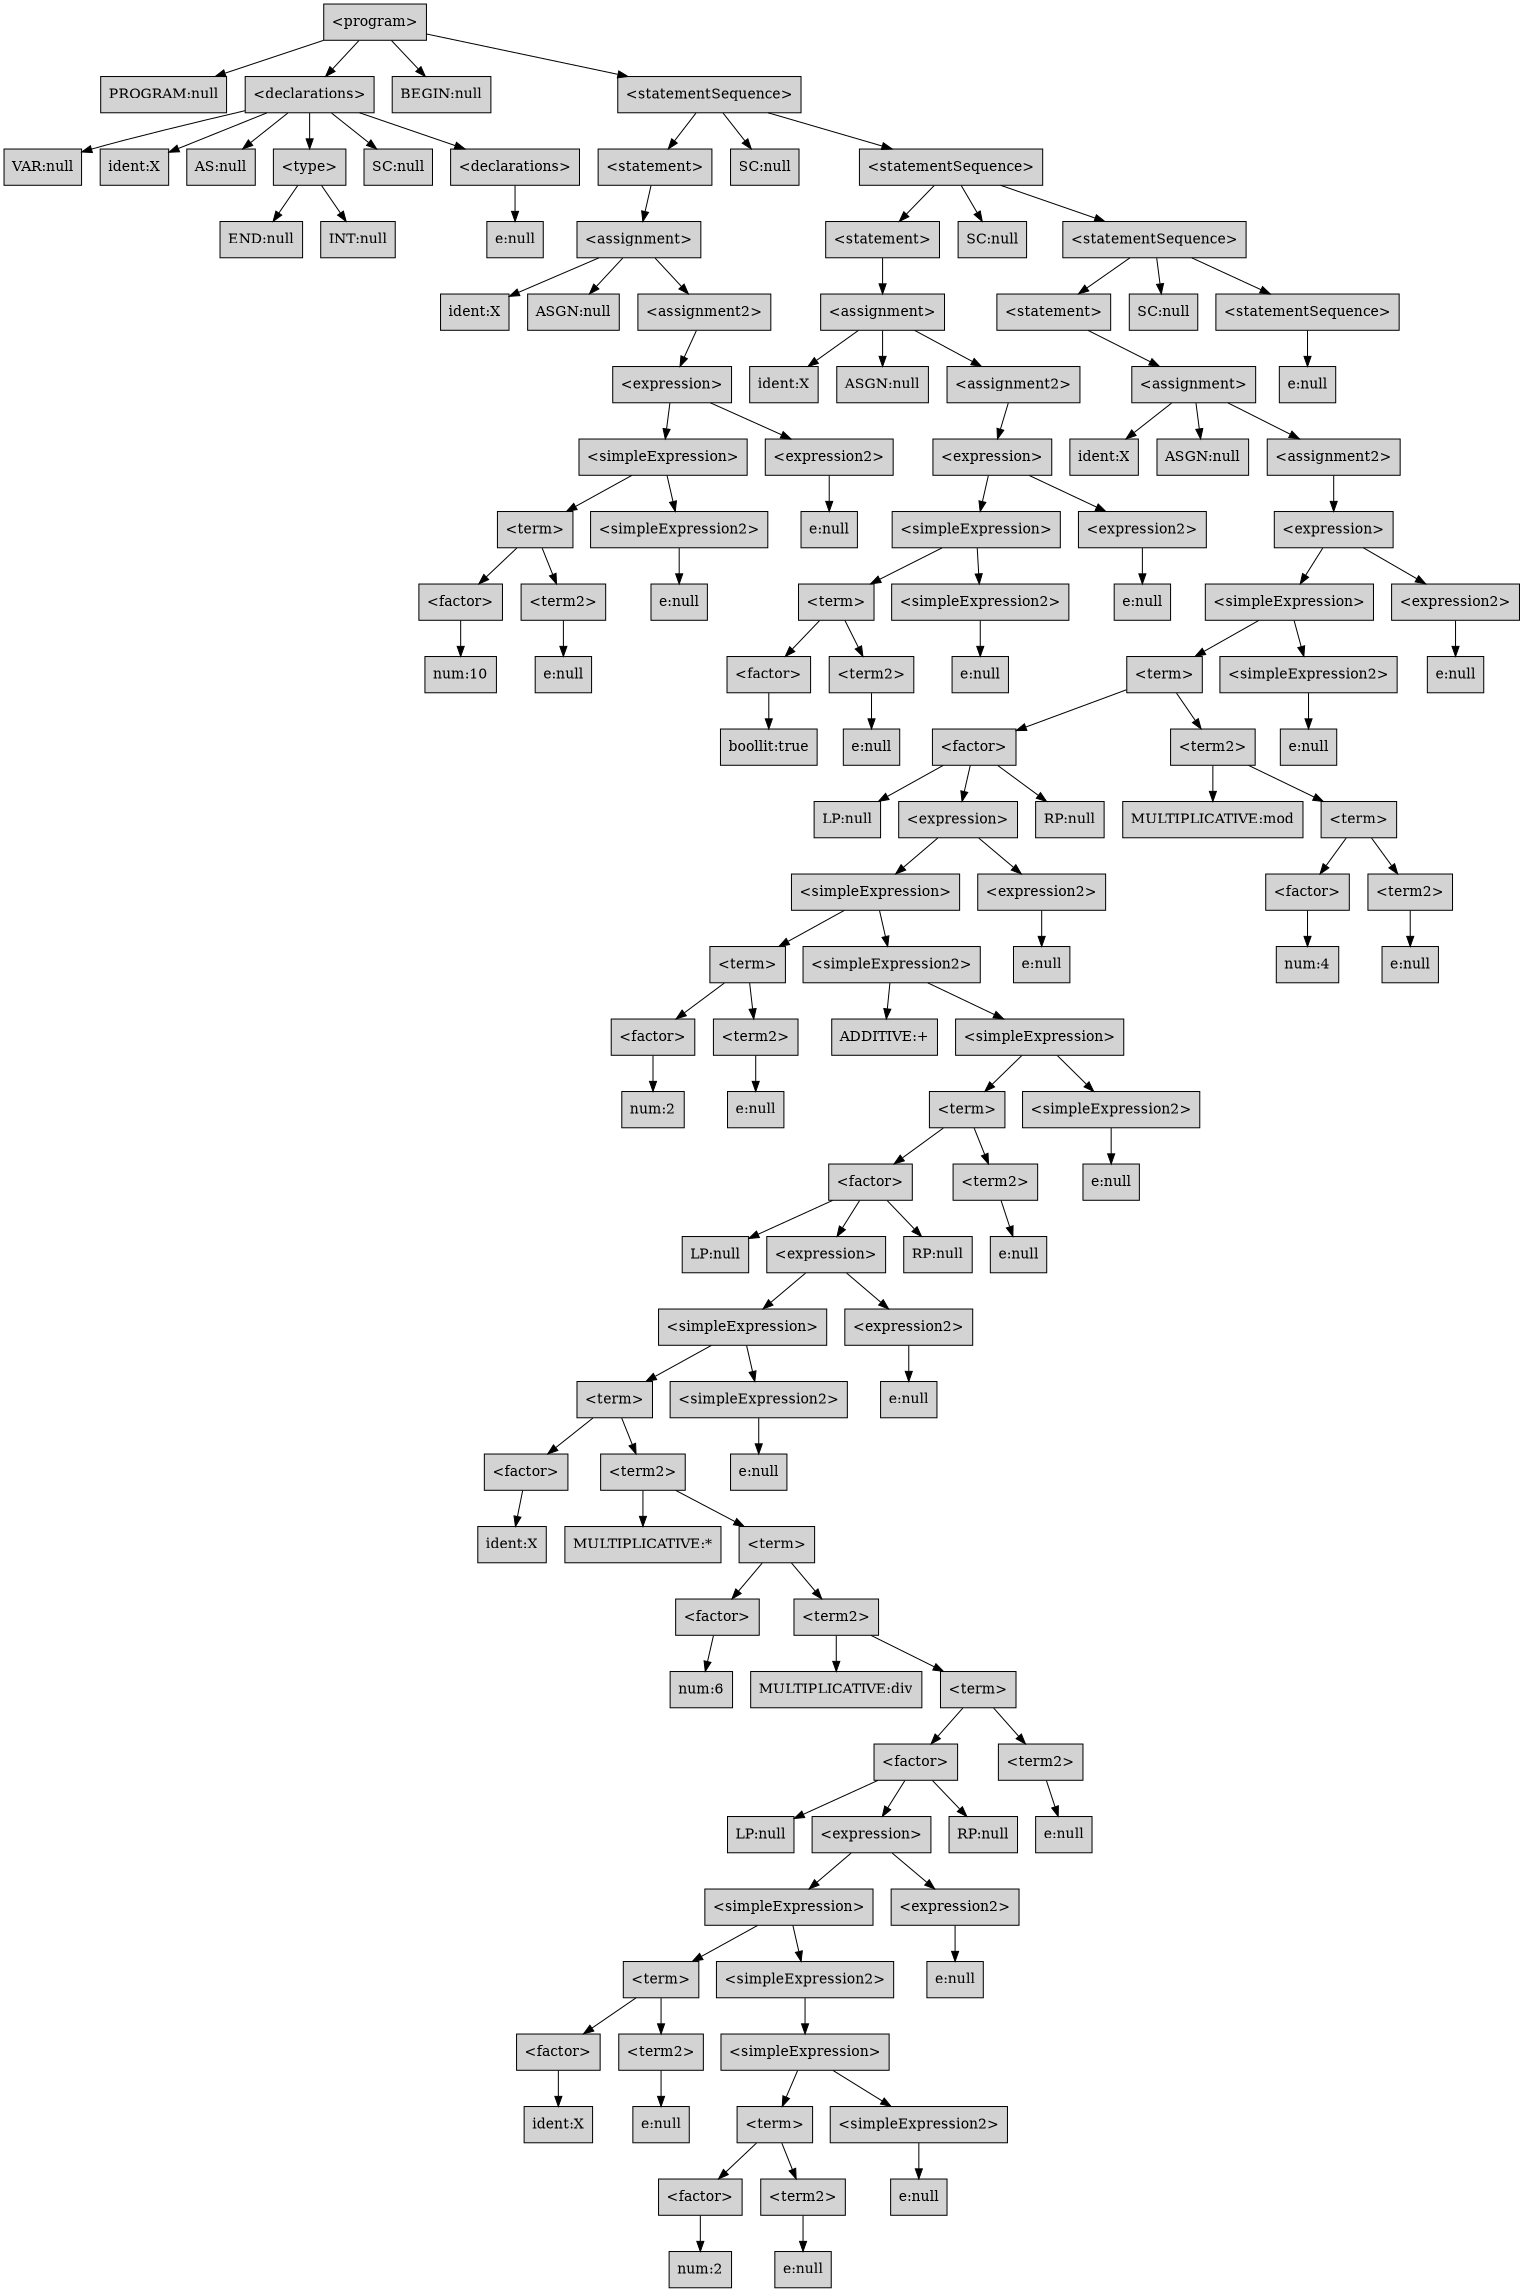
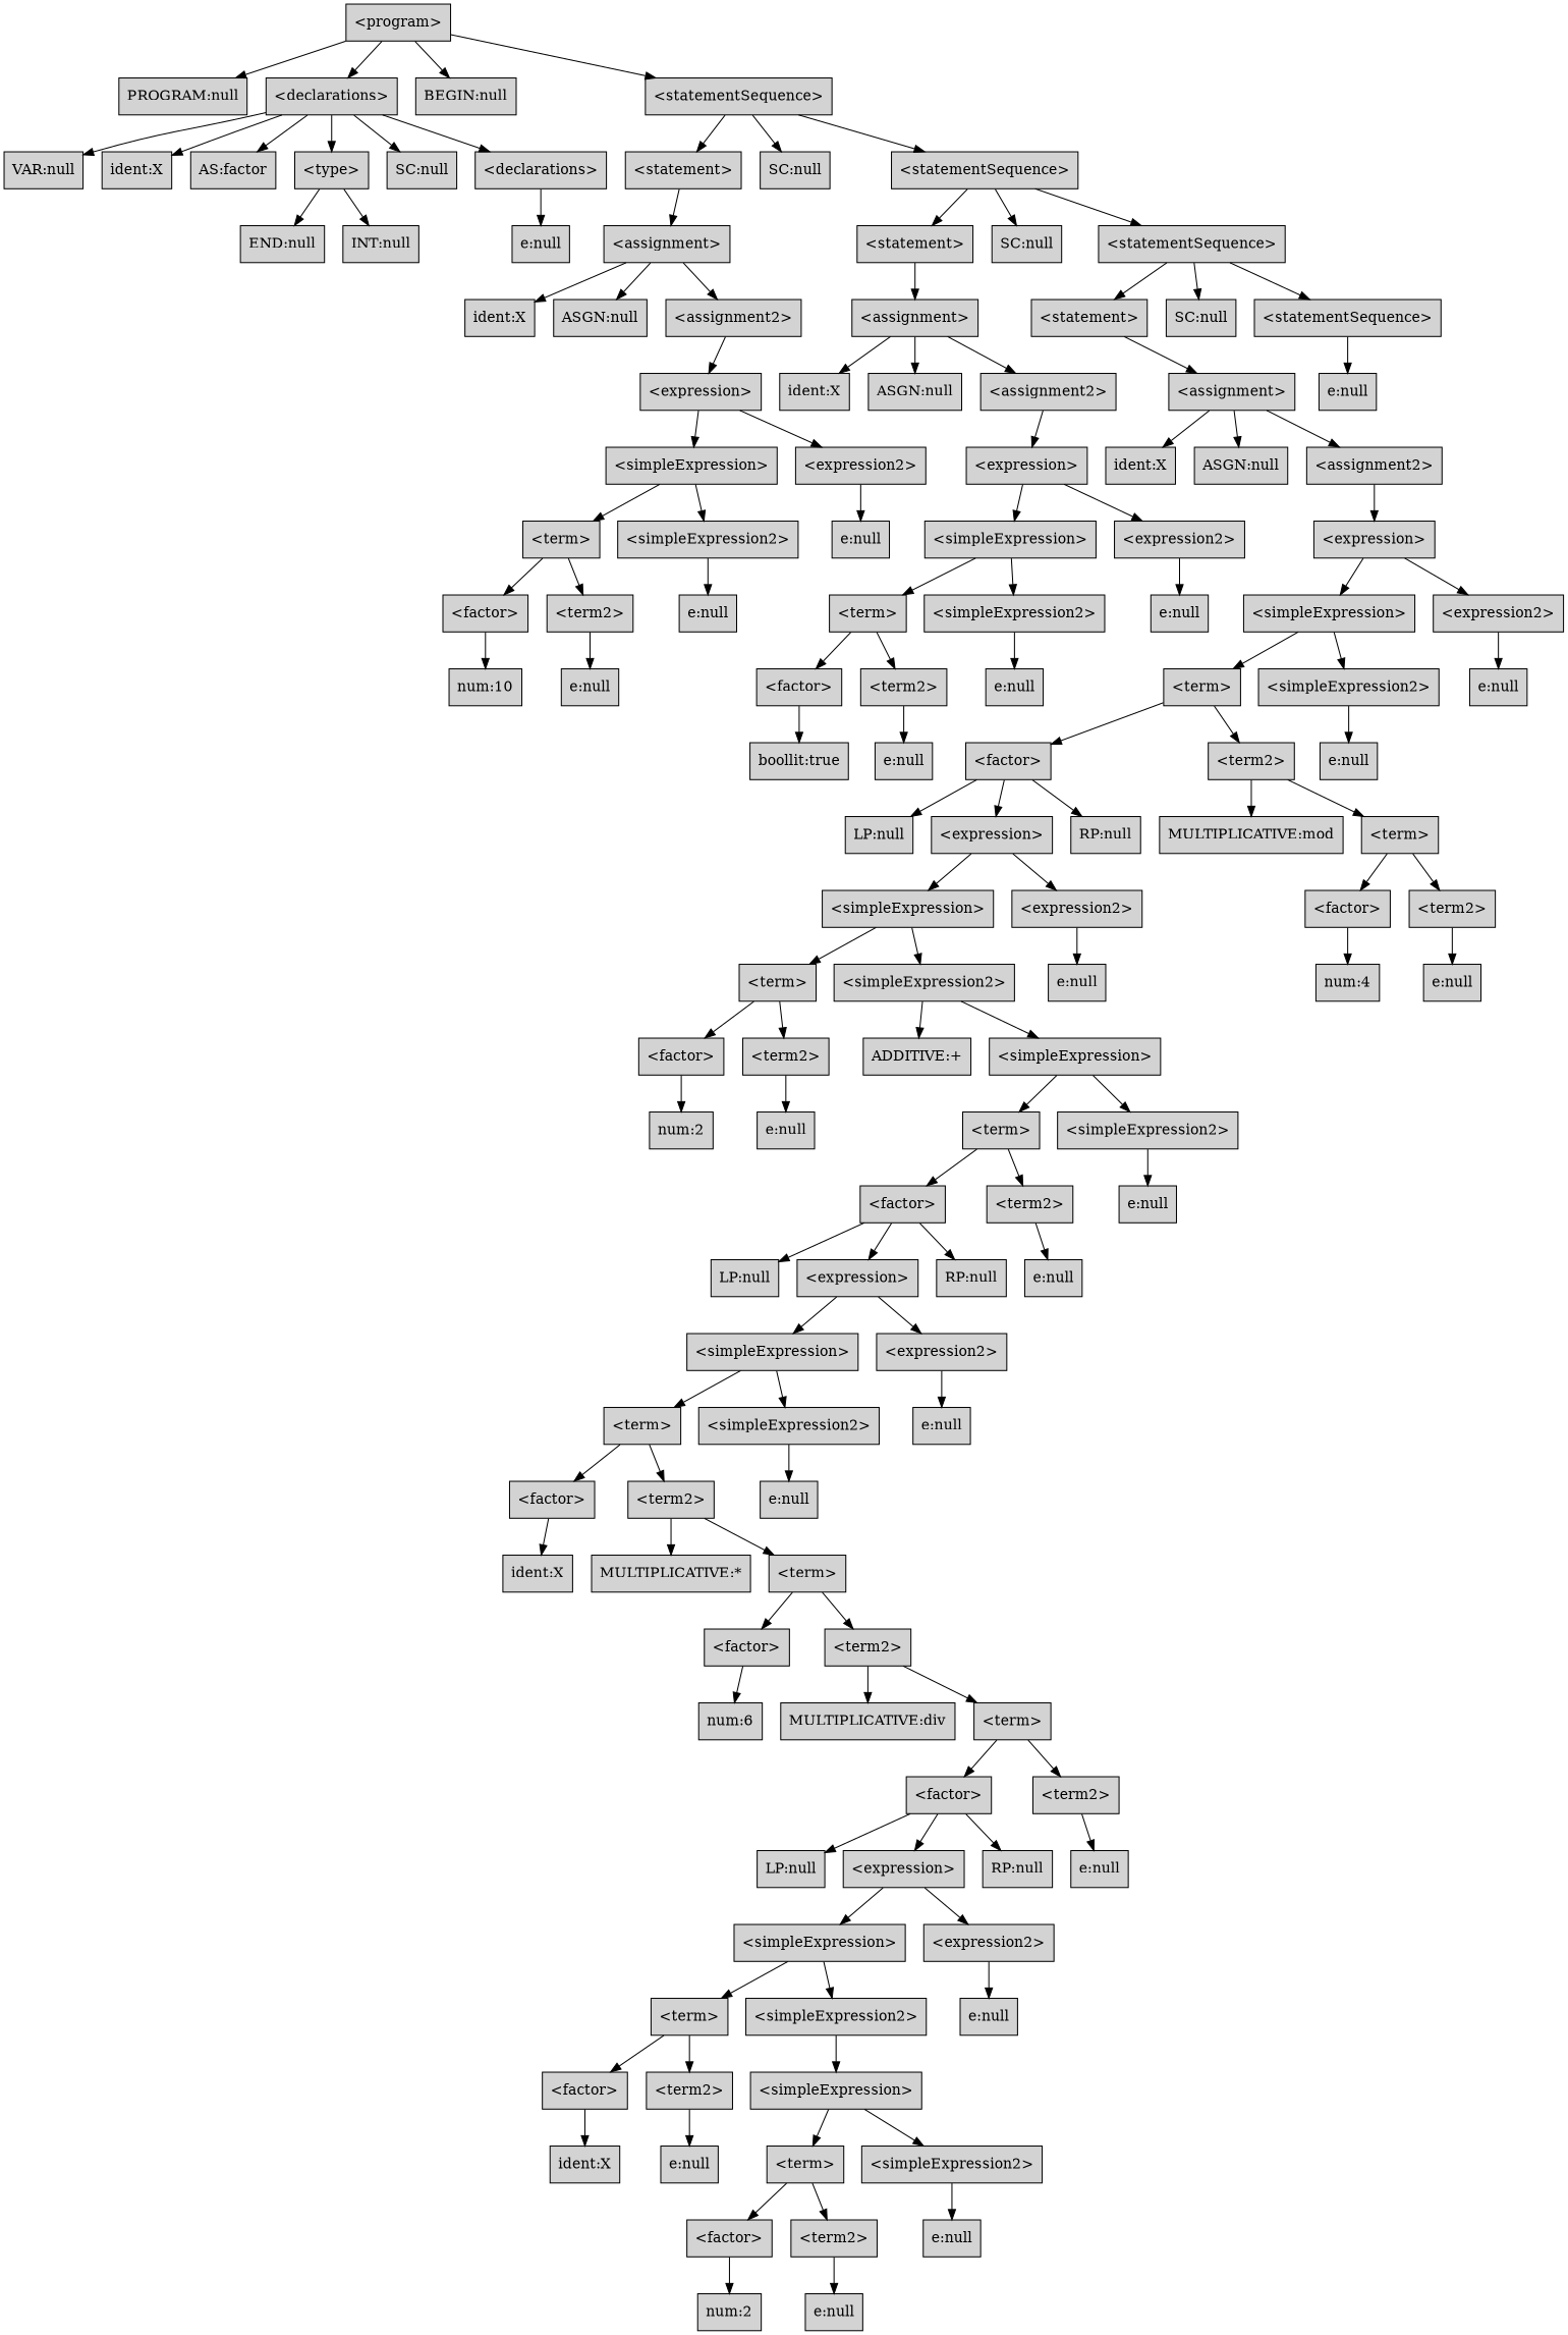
  digraph {
    ordering=out
    node [fillcolor="/x11/lightgrey" shape=box style=filled]
    n1 [label="<program>"]
    n2 [label="PROGRAM:null"]
    n3 [label="<declarations>"]
    n4 [label="BEGIN:null"]
    n5 [label="<statementSequence>"]
    n6 [label="VAR:null"]
    n7 [label="ident:X"]
-   n8 [label="AS:null"]
+   n8 [label="AS:factor"]
    n9 [label="<type>"]
    n10 [label="SC:null"]
    n11 [label="<declarations>"]
    n12 [label="<statement>"]
    n13 [label="SC:null"]
    n14 [label="<statementSequence>"]
    n15 [label="END:null"]
    n16 [label="INT:null"]
    n17 [label="e:null"]
    n18 [label="<assignment>"]
    n19 [label="<statement>"]
    n20 [label="SC:null"]
    n21 [label="<statementSequence>"]
    n22 [label="ident:X"]
    n23 [label="ASGN:null"]
    n24 [label="<assignment2>"]
    n25 [label="<expression>"]
    n26 [label="<simpleExpression>"]
    n27 [label="<expression2>"]
    n28 [label="<term>"]
    n29 [label="<simpleExpression2>"]
    n30 [label="e:null"]
    n31 [label="<factor>"]
    n32 [label="<term2>"]
    n33 [label="e:null"]
    n34 [label="num:10"]
    n35 [label="e:null"]
    n36 [label="<assignment>"]
    n37 [label="<statement>"]
    n38 [label="SC:null"]
    n39 [label="<statementSequence>"]
    n40 [label="ident:X"]
    n41 [label="ASGN:null"]
    n42 [label="<assignment2>"]
    n43 [label="<expression>"]
    n44 [label="<simpleExpression>"]
    n45 [label="<expression2>"]
    n46 [label="<term>"]
    n47 [label="<simpleExpression2>"]
    n48 [label="e:null"]
    n49 [label="<factor>"]
    n50 [label="<term2>"]
    n51 [label="e:null"]
    n52 [label="boollit:true"]
    n53 [label="e:null"]
    n54 [label="<assignment>"]
    n55 [label="e:null"]
    n56 [label="ident:X"]
    n57 [label="ASGN:null"]
    n58 [label="<assignment2>"]
    n59 [label="<expression>"]
    n60 [label="<simpleExpression>"]
    n61 [label="<expression2>"]
    n62 [label="<term>"]
    n63 [label="<simpleExpression2>"]
    n64 [label="e:null"]
    n65 [label="<factor>"]
    n66 [label="<term2>"]
    n67 [label="e:null"]
    n68 [label="LP:null"]
    n69 [label="<expression>"]
    n70 [label="RP:null"]
    n71 [label="MULTIPLICATIVE:mod"]
    n72 [label="<term>"]
    n73 [label="<simpleExpression>"]
    n74 [label="<expression2>"]
    n75 [label="<term>"]
    n76 [label="<simpleExpression2>"]
    n77 [label="e:null"]
    n78 [label="<factor>"]
    n79 [label="<term2>"]
    n80 [label="ADDITIVE:+"]
    n81 [label="<simpleExpression>"]
    n82 [label="num:2"]
    n83 [label="e:null"]
    n84 [label="<term>"]
    n85 [label="<simpleExpression2>"]
    n86 [label="<factor>"]
    n87 [label="<term2>"]
    n88 [label="e:null"]
    n89 [label="LP:null"]
    n90 [label="<expression>"]
    n91 [label="RP:null"]
    n92 [label="e:null"]
    n93 [label="<simpleExpression>"]
    n94 [label="<expression2>"]
    n95 [label="<term>"]
    n96 [label="<simpleExpression2>"]
    n97 [label="e:null"]
    n98 [label="<factor>"]
    n99 [label="<term2>"]
    n100 [label="e:null"]
    n101 [label="ident:X"]
    n102 [label="MULTIPLICATIVE:*"]
    n103 [label="<term>"]
    n104 [label="<factor>"]
    n105 [label="<term2>"]
    n106 [label="num:6"]
    n107 [label="MULTIPLICATIVE:div"]
    n108 [label="<term>"]
    n109 [label="<factor>"]
    n110 [label="<term2>"]
    n111 [label="LP:null"]
    n112 [label="<expression>"]
    n113 [label="RP:null"]
    n114 [label="e:null"]
    n115 [label="<simpleExpression>"]
    n116 [label="<expression2>"]
    n117 [label="<term>"]
    n118 [label="<simpleExpression2>"]
    n119 [label="e:null"]
    n120 [label="<factor>"]
    n121 [label="<term2>"]
    n122 [label="<simpleExpression>"]
    n123 [label="ident:X"]
    n124 [label="e:null"]
    n125 [label="<term>"]
    n126 [label="<simpleExpression2>"]
    n127 [label="<factor>"]
    n128 [label="<term2>"]
    n129 [label="e:null"]
    n130 [label="num:2"]
    n131 [label="e:null"]
    n132 [label="<factor>"]
    n133 [label="<term2>"]
    n134 [label="num:4"]
    n135 [label="e:null"]
    n1 -> n2
    n1 -> n3
    n1 -> n4
    n1 -> n5
    n3 -> n6
    n3 -> n7
    n3 -> n8
    n3 -> n9
    n3 -> n10
    n3 -> n11
    n5 -> n12
    n5 -> n13
    n5 -> n14
    n9 -> n15
    n9 -> n16
    n11 -> n17
    n12 -> n18
    n14 -> n19
    n14 -> n20
    n14 -> n21
    n18 -> n22
    n18 -> n23
    n18 -> n24
    n19 -> n36
    n21 -> n37
    n21 -> n38
    n21 -> n39
    n24 -> n25
    n25 -> n26
    n25 -> n27
    n26 -> n28
    n26 -> n29
    n27 -> n30
    n28 -> n31
    n28 -> n32
    n29 -> n33
    n31 -> n34
    n32 -> n35
    n36 -> n40
    n36 -> n41
    n36 -> n42
    n37 -> n54
    n39 -> n55
    n42 -> n43
    n43 -> n44
    n43 -> n45
    n44 -> n46
    n44 -> n47
    n45 -> n48
    n46 -> n49
    n46 -> n50
    n47 -> n51
    n49 -> n52
    n50 -> n53
    n54 -> n56
    n54 -> n57
    n54 -> n58
    n58 -> n59
    n59 -> n60
    n59 -> n61
    n60 -> n62
    n60 -> n63
    n61 -> n64
    n62 -> n65
    n62 -> n66
    n63 -> n67
    n65 -> n68
    n65 -> n69
    n65 -> n70
    n66 -> n71
    n66 -> n72
    n69 -> n73
    n69 -> n74
    n72 -> n132
    n72 -> n133
    n73 -> n75
    n73 -> n76
    n74 -> n77
    n75 -> n78
    n75 -> n79
    n76 -> n80
    n76 -> n81
    n78 -> n82
    n79 -> n83
    n81 -> n84
    n81 -> n85
    n84 -> n86
    n84 -> n87
    n85 -> n88
    n86 -> n89
    n86 -> n90
    n86 -> n91
    n87 -> n92
    n90 -> n93
    n90 -> n94
    n93 -> n95
    n93 -> n96
    n94 -> n97
    n95 -> n98
    n95 -> n99
    n96 -> n100
    n98 -> n101
    n99 -> n102
    n99 -> n103
    n103 -> n104
    n103 -> n105
    n104 -> n106
    n105 -> n107
    n105 -> n108
    n108 -> n109
    n108 -> n110
    n109 -> n111
    n109 -> n112
    n109 -> n113
    n110 -> n114
    n112 -> n115
    n112 -> n116
    n115 -> n117
    n115 -> n118
    n116 -> n119
    n117 -> n120
    n117 -> n121
    n118 -> n122
    n120 -> n123
    n121 -> n124
    n122 -> n125
    n122 -> n126
    n125 -> n127
    n125 -> n128
    n126 -> n129
    n127 -> n130
    n128 -> n131
    n132 -> n134
    n133 -> n135
  }
